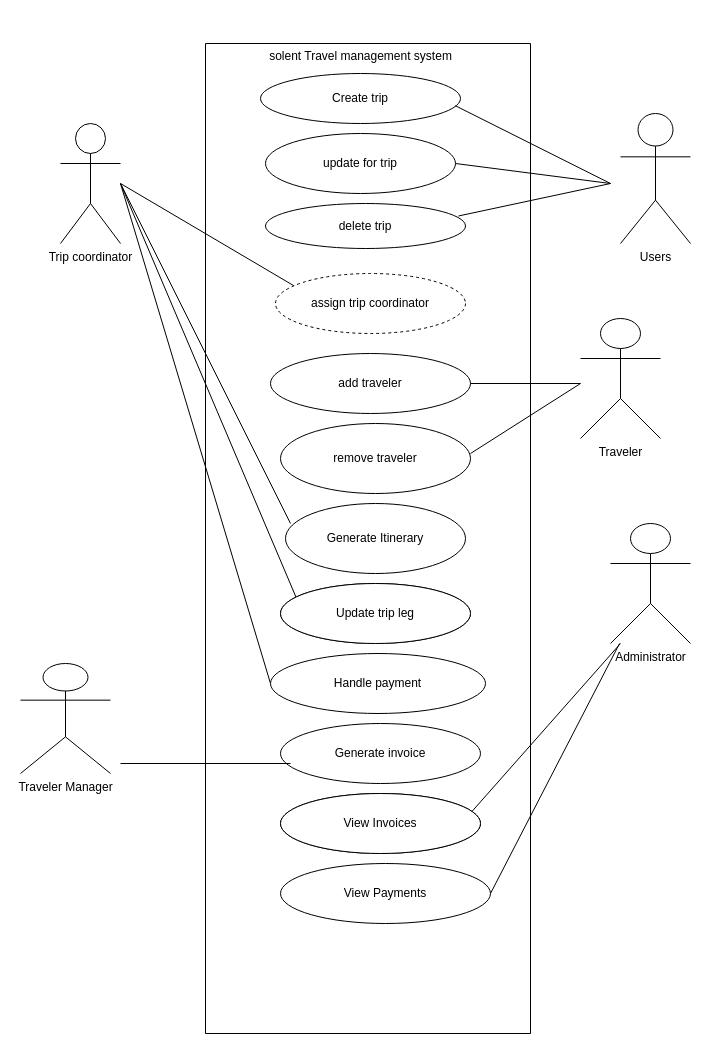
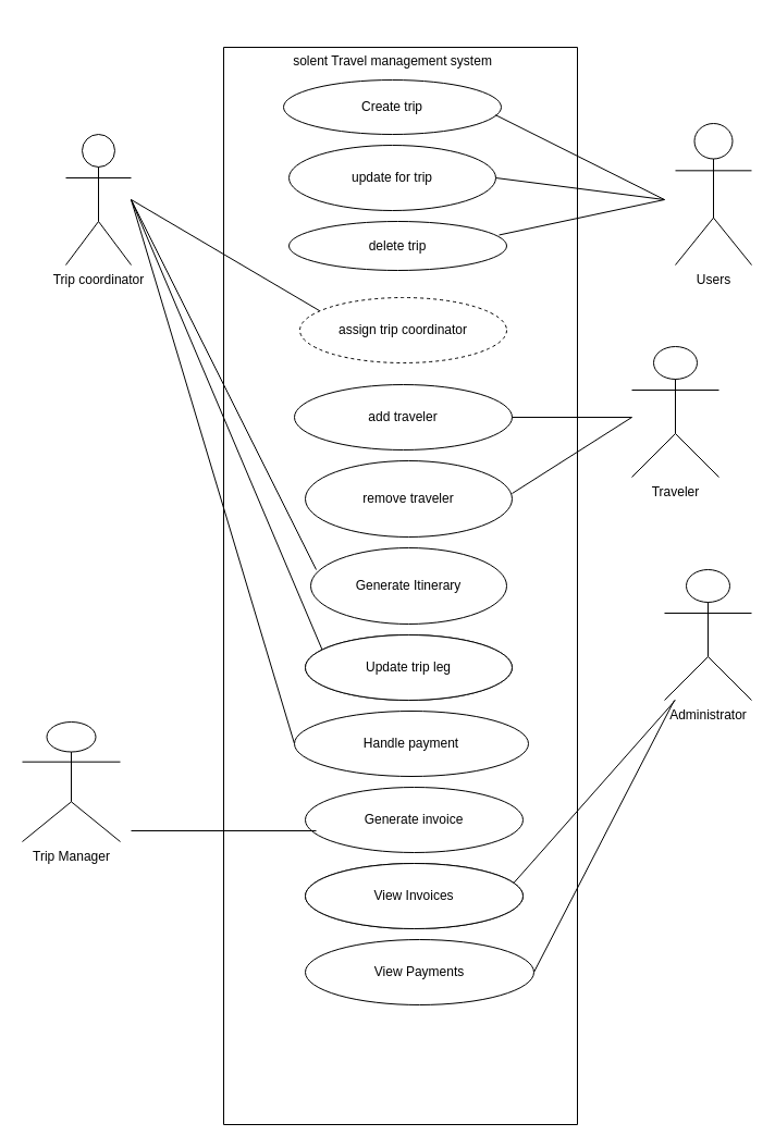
  <mxCell id="0" />
  <mxCell id="1" parent="0" />
  <mxCell id="2" value="&lt;br&gt;&lt;br&gt;&lt;br&gt;&lt;br&gt;&lt;br&gt;&lt;div&gt;&lt;br/&gt;&lt;/div&gt;" style="swimlane;startSize=0;html=1;" parent="1" vertex="1"><mxGeometry x="205" y="20" width="325" height="990" as="geometry"><mxRectangle x="220" y="120" width="50" height="40" as="alternateBounds" /></mxGeometry></mxCell>
  <mxCell id="3" value="&lt;div&gt;update for trip&lt;/div&gt;" style="ellipse;whiteSpace=wrap;html=1;align=center;" parent="2" vertex="1"><mxGeometry x="60" y="90" width="190" height="60" as="geometry" /></mxCell>
  <mxCell id="4" style="edgeStyle=orthogonalEdgeStyle;rounded=0;orthogonalLoop=1;jettySize=auto;html=1;exitX=0.5;exitY=1;exitDx=0;exitDy=0;" parent="2" source="3" target="3" edge="1"><mxGeometry relative="1" as="geometry" /></mxCell>
  <mxCell id="5" value="Generate Itinerary" style="ellipse;whiteSpace=wrap;html=1;align=center;" parent="2" vertex="1"><mxGeometry x="80" y="460" width="180" height="70" as="geometry" /></mxCell>
  <mxCell id="6" value="&lt;div&gt;delete trip&lt;/div&gt;" style="ellipse;whiteSpace=wrap;html=1;align=center;" parent="2" vertex="1"><mxGeometry x="60" y="160" width="200" height="45" as="geometry" /></mxCell>
  <mxCell id="7" value="&lt;div&gt;assign trip coordinator&lt;/div&gt;" style="ellipse;whiteSpace=wrap;html=1;align=center;dashed=1;" parent="2" vertex="1"><mxGeometry x="70" y="230" width="190" height="60" as="geometry" /></mxCell>
  <mxCell id="8" value="solent Travel management system&lt;div&gt;&lt;br/&gt;&lt;/div&gt;" style="text;html=1;align=center;verticalAlign=middle;resizable=0;points=[];autosize=1;strokeColor=none;fillColor=none;" parent="2" vertex="1"><mxGeometry x="50" width="210" height="40" as="geometry" /></mxCell>
  <mxCell id="9" value="" style="endArrow=none;html=1;rounded=0;exitX=0.032;exitY=0.25;exitDx=0;exitDy=0;exitPerimeter=0;" parent="2" edge="1"><mxGeometry width="50" height="50" relative="1" as="geometry"><mxPoint x="91.08" y="555" as="sourcePoint" /><mxPoint x="-85" y="140" as="targetPoint" /></mxGeometry></mxCell>
  <mxCell id="10" value="" style="endArrow=none;html=1;rounded=0;exitX=0.977;exitY=0.286;exitDx=0;exitDy=0;exitPerimeter=0;" parent="2" edge="1" target="25"><mxGeometry width="50" height="50" relative="1" as="geometry"><mxPoint x="285" y="850.02" as="sourcePoint" /><mxPoint x="405.06" y="510" as="targetPoint" /></mxGeometry></mxCell>
  <mxCell id="11" value="Trip coordinator" style="shape=umlActor;verticalLabelPosition=bottom;verticalAlign=top;html=1;outlineConnect=0;" parent="1" vertex="1"><mxGeometry x="60" y="100" width="60" height="120" as="geometry" /></mxCell>
- <mxCell id="12" value="Traveler Manager" style="shape=umlActor;verticalLabelPosition=bottom;verticalAlign=top;html=1;outlineConnect=0;points=[[0,0.333,0,0,0],[0,1,0,0,0],[0.25,0.1,0,0,0],[0.5,0,0,0,0],[0.5,0.5,0,0,0],[0.75,0.1,0,0,0],[1,0.333,0,0,0],[1,1,0,0,0]];" parent="1" vertex="1"><mxGeometry x="20" y="640" width="90" height="110" as="geometry" /></mxCell>
+ <mxCell id="12" value="Trip Manager" style="shape=umlActor;verticalLabelPosition=bottom;verticalAlign=top;html=1;outlineConnect=0;points=[[0,0.333,0,0,0],[0,1,0,0,0],[0.25,0.1,0,0,0],[0.5,0,0,0,0],[0.5,0.5,0,0,0],[0.75,0.1,0,0,0],[1,0.333,0,0,0],[1,1,0,0,0]];" parent="1" vertex="1"><mxGeometry x="20" y="640" width="90" height="110" as="geometry" /></mxCell>
  <mxCell id="13" value="Create trip" style="ellipse;whiteSpace=wrap;html=1;align=center;" parent="1" vertex="1"><mxGeometry x="260" y="50" width="200" height="50" as="geometry" /></mxCell>
  <mxCell id="14" value="&lt;div&gt;add traveler&lt;/div&gt;" style="ellipse;whiteSpace=wrap;html=1;align=center;" parent="1" vertex="1"><mxGeometry x="270" y="330" width="200" height="60" as="geometry" /></mxCell>
  <mxCell id="15" value="&lt;div&gt;remove traveler&lt;/div&gt;" style="ellipse;whiteSpace=wrap;html=1;align=center;" parent="1" vertex="1"><mxGeometry x="280" y="400" width="190" height="70" as="geometry" /></mxCell>
  <mxCell id="16" value="" style="endArrow=none;html=1;rounded=0;" parent="1" edge="1"><mxGeometry width="50" height="50" relative="1" as="geometry"><mxPoint x="120" y="160" as="sourcePoint" /><mxPoint x="290" y="500" as="targetPoint" /></mxGeometry></mxCell>
  <mxCell id="17" value="" style="endArrow=none;html=1;rounded=0;exitX=0;exitY=0.5;exitDx=0;exitDy=0;" parent="1" source="19" edge="1"><mxGeometry width="50" height="50" relative="1" as="geometry"><mxPoint x="400" y="290" as="sourcePoint" /><mxPoint x="120" y="160" as="targetPoint" /></mxGeometry></mxCell>
  <mxCell id="18" value="Update trip leg" style="ellipse;whiteSpace=wrap;html=1;align=center;" vertex="1" parent="1"><mxGeometry x="280" y="560" width="190" height="60" as="geometry" /></mxCell>
  <mxCell id="19" value="Handle payment" style="ellipse;whiteSpace=wrap;html=1;align=center;" vertex="1" parent="1"><mxGeometry x="270" y="630" width="215" height="60" as="geometry" /></mxCell>
  <mxCell id="20" value="Generate invoice" style="ellipse;whiteSpace=wrap;html=1;align=center;" vertex="1" parent="1"><mxGeometry x="280" y="700" width="200" height="60" as="geometry" /></mxCell>
  <mxCell id="21" value="View Invoices" style="ellipse;whiteSpace=wrap;html=1;align=center;" vertex="1" parent="1"><mxGeometry x="280" y="770" width="200" height="60" as="geometry" /></mxCell>
  <mxCell id="22" value="Update trip leg" style="ellipse;whiteSpace=wrap;html=1;align=center;" vertex="1" parent="1"><mxGeometry x="280" y="560" width="190" height="60" as="geometry" /></mxCell>
  <mxCell id="23" value="View Invoices" style="ellipse;whiteSpace=wrap;html=1;align=center;" vertex="1" parent="1"><mxGeometry x="280" y="770" width="200" height="60" as="geometry" /></mxCell>
  <mxCell id="24" value="View Payments" style="ellipse;whiteSpace=wrap;html=1;align=center;" vertex="1" parent="1"><mxGeometry x="280" y="840" width="210" height="60" as="geometry" /></mxCell>
  <mxCell id="25" value="Administrator&lt;div&gt;&lt;br&gt;&lt;/div&gt;" style="shape=umlActor;verticalLabelPosition=bottom;verticalAlign=top;html=1;outlineConnect=0;" vertex="1" parent="1"><mxGeometry x="610" y="500" width="80" height="120" as="geometry" /></mxCell>
  <mxCell id="26" value="&lt;div&gt;Traveler&lt;/div&gt;" style="shape=umlActor;verticalLabelPosition=bottom;verticalAlign=top;html=1;outlineConnect=0;" vertex="1" parent="1"><mxGeometry x="580" y="295" width="80" height="120" as="geometry" /></mxCell>
  <mxCell id="27" value="" style="endArrow=none;html=1;rounded=0;entryX=0.096;entryY=0.203;entryDx=0;entryDy=0;entryPerimeter=0;" edge="1" parent="1" target="7"><mxGeometry width="50" height="50" relative="1" as="geometry"><mxPoint x="120" y="160" as="sourcePoint" /><mxPoint x="580" y="380" as="targetPoint" /></mxGeometry></mxCell>
  <mxCell id="28" value="" style="endArrow=none;html=1;rounded=0;" edge="1" parent="1"><mxGeometry width="50" height="50" relative="1" as="geometry"><mxPoint x="290" y="740" as="sourcePoint" /><mxPoint x="120" y="740" as="targetPoint" /></mxGeometry></mxCell>
  <mxCell id="29" value="" style="endArrow=none;html=1;rounded=0;entryX=0.958;entryY=0.297;entryDx=0;entryDy=0;entryPerimeter=0;" edge="1" parent="1" target="23"><mxGeometry width="50" height="50" relative="1" as="geometry"><mxPoint x="620" y="620" as="sourcePoint" /><mxPoint x="721" y="376" as="targetPoint" /></mxGeometry></mxCell>
  <mxCell id="30" value="" style="endArrow=none;html=1;rounded=0;exitX=1;exitY=0.5;exitDx=0;exitDy=0;" edge="1" parent="1" source="14"><mxGeometry width="50" height="50" relative="1" as="geometry"><mxPoint x="540" y="530" as="sourcePoint" /><mxPoint x="580" y="360" as="targetPoint" /></mxGeometry></mxCell>
  <mxCell id="31" value="" style="endArrow=none;html=1;rounded=0;exitX=0.912;exitY=0.194;exitDx=0;exitDy=0;exitPerimeter=0;" edge="1" parent="1"><mxGeometry width="50" height="50" relative="1" as="geometry"><mxPoint x="470" y="430" as="sourcePoint" /><mxPoint x="580" y="360" as="targetPoint" /></mxGeometry></mxCell>
  <mxCell id="32" value="Users" style="shape=umlActor;verticalLabelPosition=bottom;verticalAlign=top;html=1;outlineConnect=0;" vertex="1" parent="1"><mxGeometry x="620" y="90" width="70" height="130" as="geometry" /></mxCell>
  <mxCell id="33" value="" style="endArrow=none;html=1;rounded=0;exitX=0.974;exitY=0.644;exitDx=0;exitDy=0;exitPerimeter=0;" edge="1" parent="1" source="13"><mxGeometry width="50" height="50" relative="1" as="geometry"><mxPoint x="540" y="230" as="sourcePoint" /><mxPoint x="610" y="160" as="targetPoint" /></mxGeometry></mxCell>
  <mxCell id="34" value="" style="endArrow=none;html=1;rounded=0;entryX=1;entryY=0.5;entryDx=0;entryDy=0;" edge="1" parent="1" target="3"><mxGeometry width="50" height="50" relative="1" as="geometry"><mxPoint x="610" y="160" as="sourcePoint" /><mxPoint x="705" y="228" as="targetPoint" /></mxGeometry></mxCell>
  <mxCell id="35" value="" style="endArrow=none;html=1;rounded=0;entryX=0.965;entryY=0.277;entryDx=0;entryDy=0;entryPerimeter=0;" edge="1" parent="1" target="6"><mxGeometry width="50" height="50" relative="1" as="geometry"><mxPoint x="610" y="160" as="sourcePoint" /><mxPoint x="735" y="268" as="targetPoint" /></mxGeometry></mxCell>
